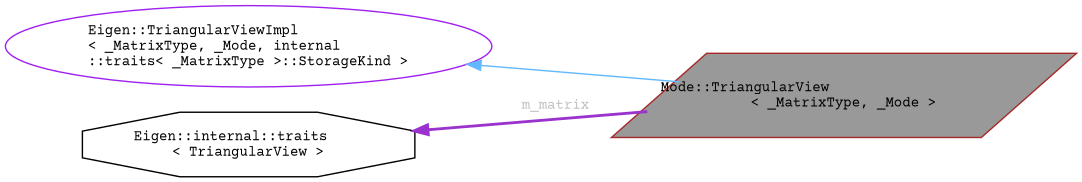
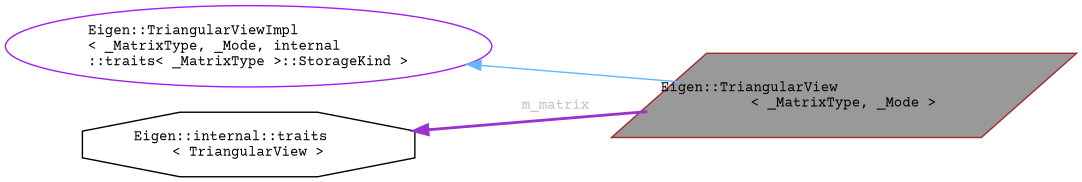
  digraph {
    rankdir=LR
    fontname="Courier Prime"
    node [fillcolor=white fontname="Courier Prime" fontsize=10 style=filled]
    edge [dir=back fontname="Courier Prime" fontsize=10 labelfontname=Helvetica labelfontsize=10]
-   n1 [color=brown fillcolor=grey60 fontcolor=black height=0.2 label="Mode::TriangularView\l\< _MatrixType, _Mode \>" shape=parallelogram width=0.4]
+   n1 [color=brown fillcolor=grey60 fontcolor=black height=0.2 label="Eigen::TriangularView\l\< _MatrixType, _Mode \>" shape=parallelogram width=0.4]
    n2 [color=purple height=0.2 label="Eigen::TriangularViewImpl\l\< _MatrixType, _Mode, internal\l::traits\< _MatrixType \>::StorageKind \>" shape=ellipse width=0.4]
    n3 [color=black height=0.2 label="Eigen::internal::traits\l\< TriangularView \>" shape=octagon width=0.4]
    n2 -> n1 [color=steelblue1 style=solid]
    n3 -> n1 [color=darkorchid3 fontcolor=grey label=<<TABLE CELLBORDER="0" BORDER="0"><TR><TD VALIGN="top" ALIGN="LEFT" CELLPADDING="1" CELLSPACING="0">m_matrix</TD></TR> </TABLE>> style=bold]
  }
